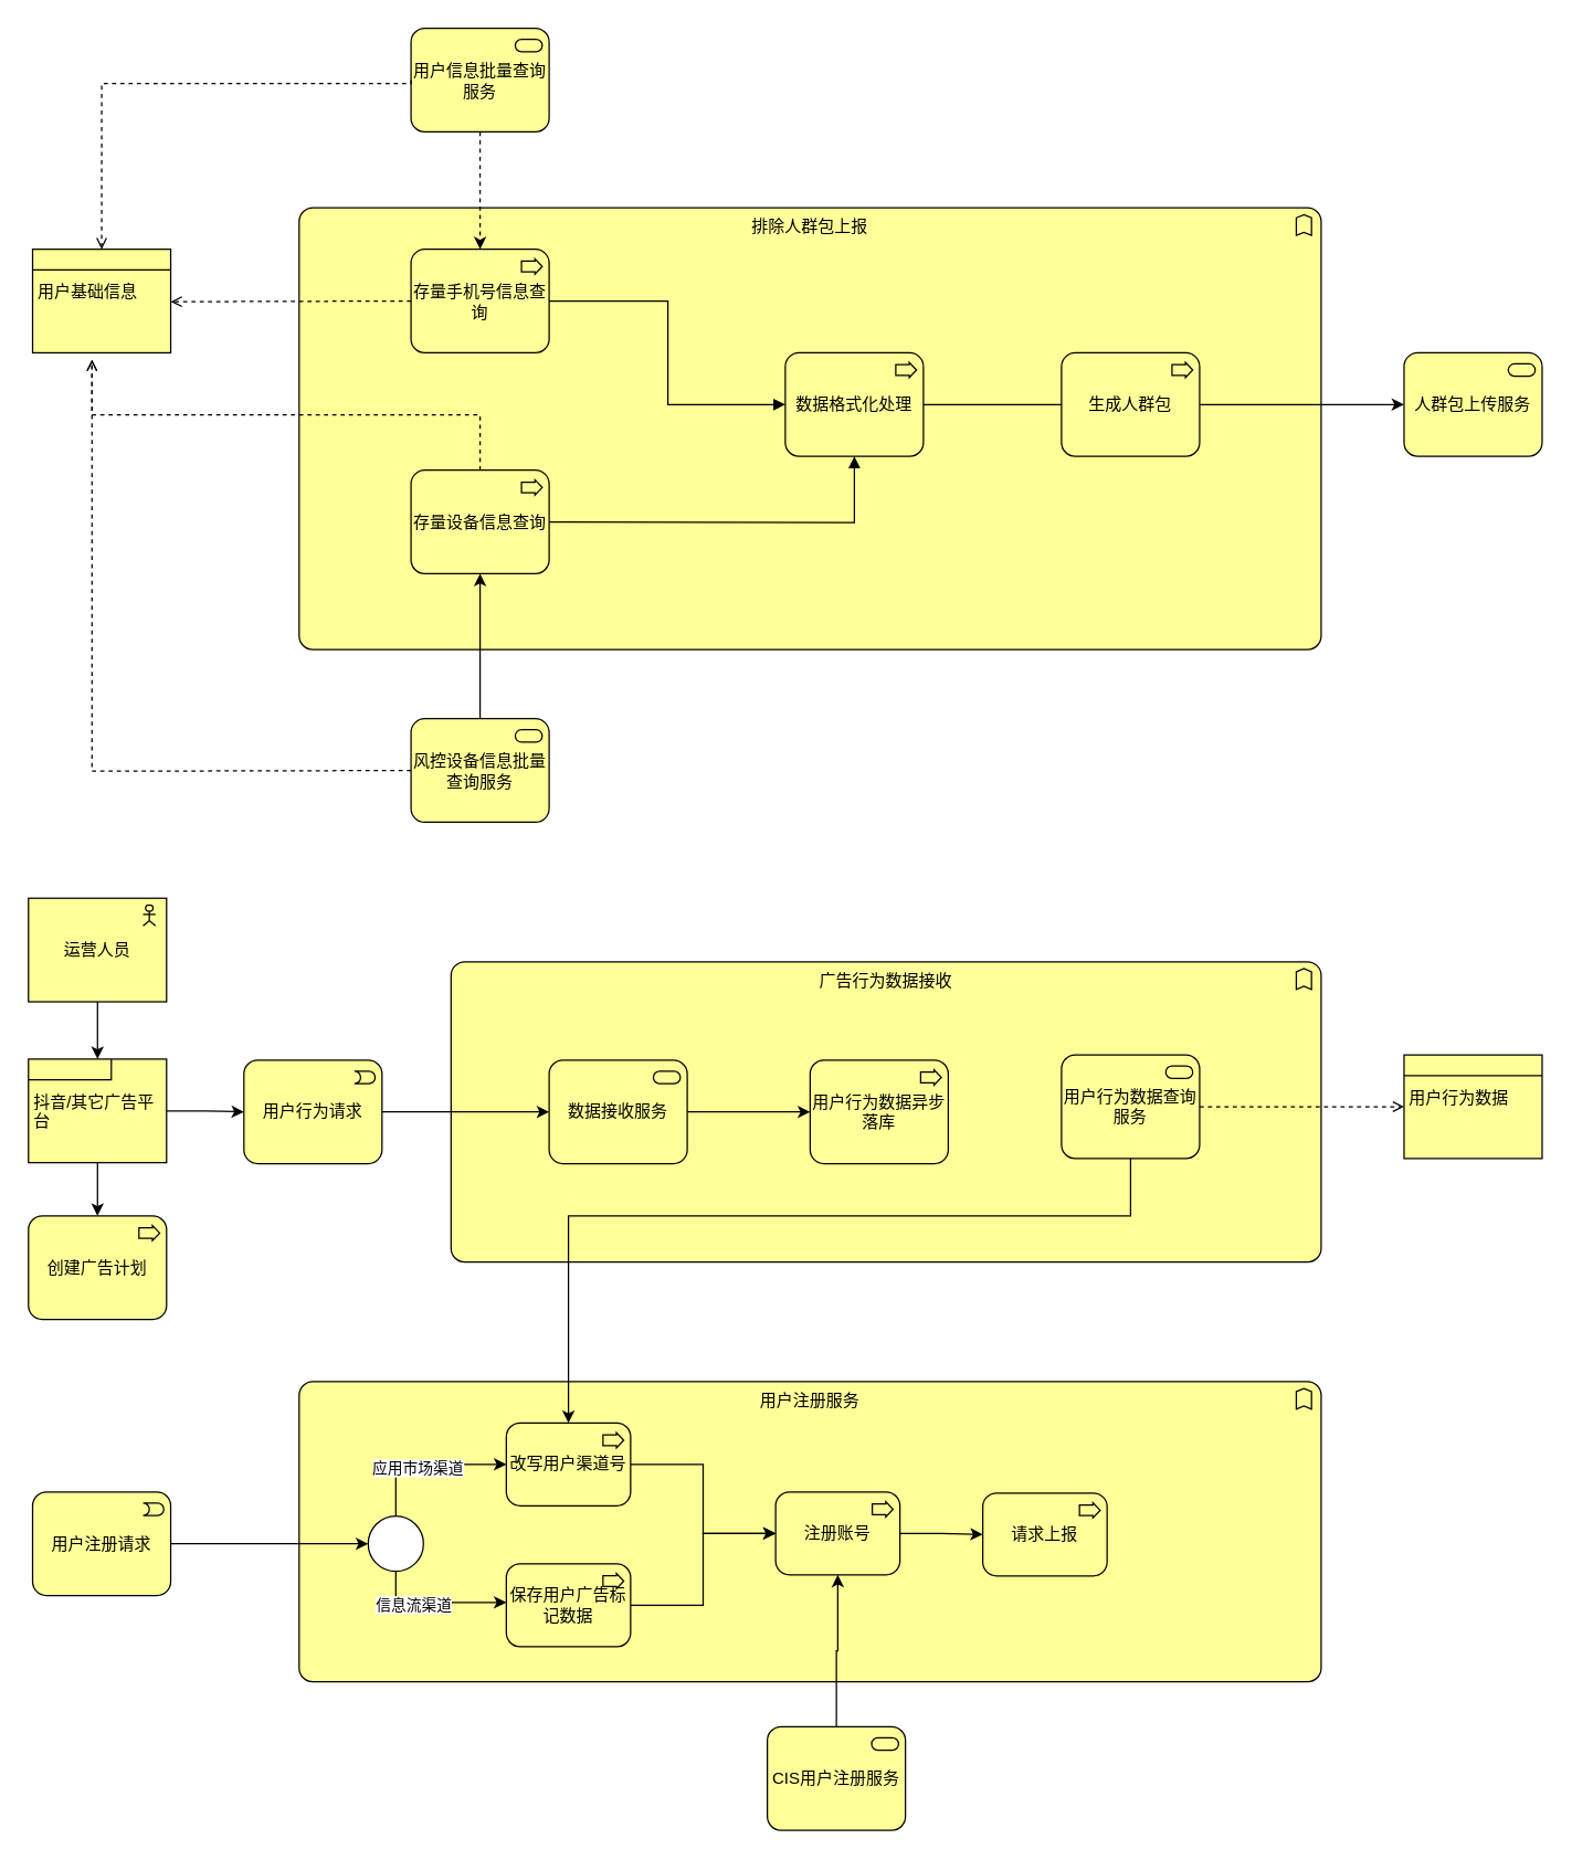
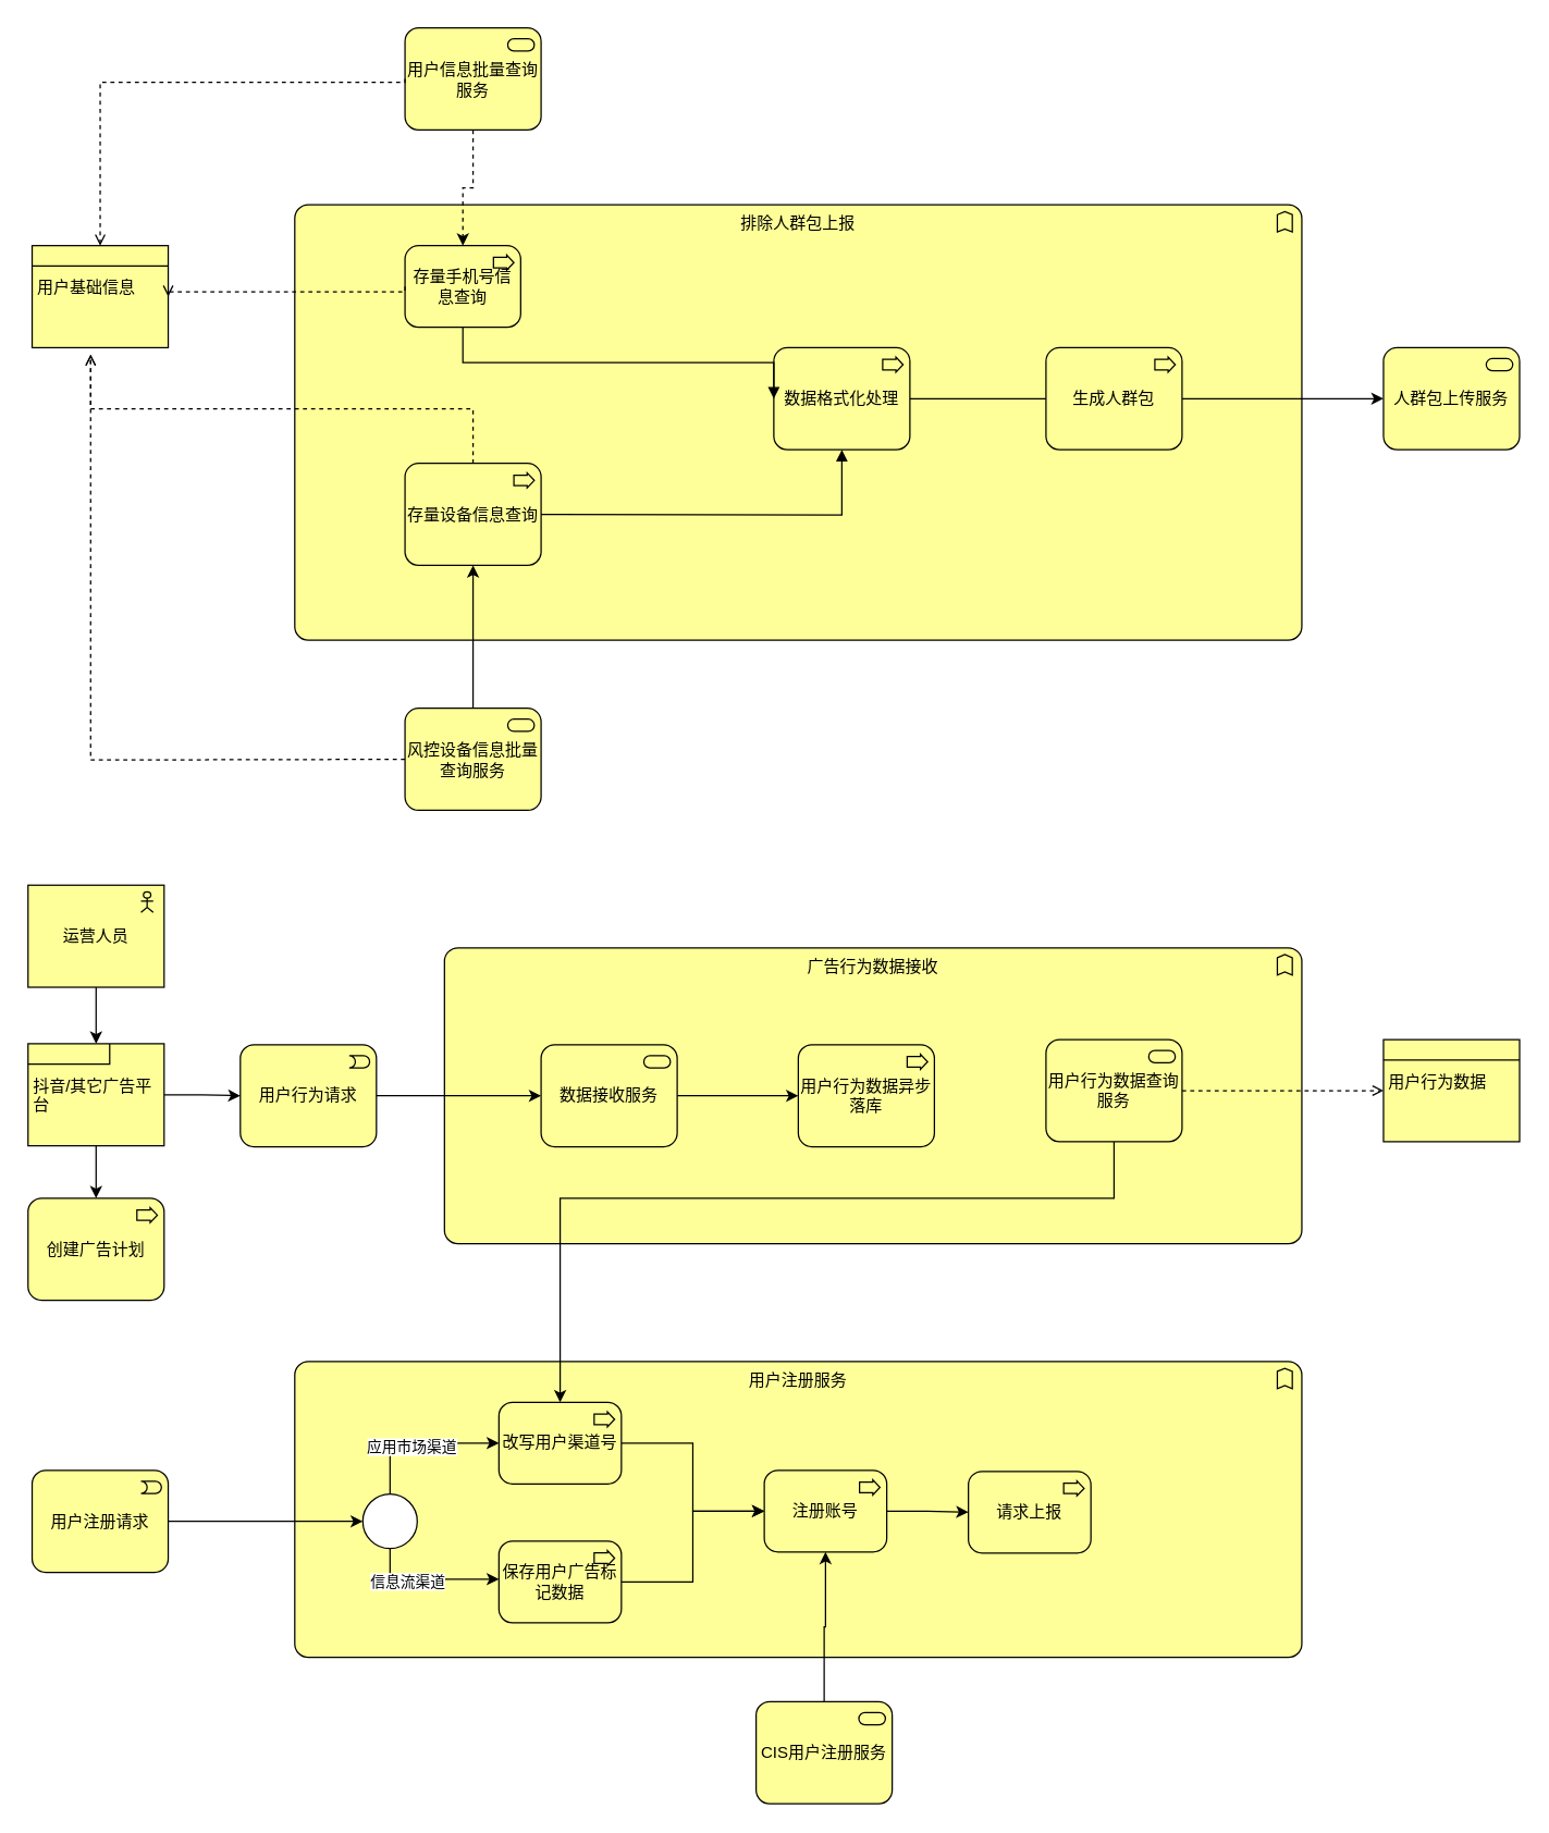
  <mxCell id="0" />
  <mxCell id="1" parent="0" />
  <mxCell id="2" value="&lt;div style=&quot;&quot;&gt;&lt;span style=&quot;background-color: initial;&quot;&gt;排除人群包上报&lt;/span&gt;&lt;/div&gt;" style="html=1;outlineConnect=0;whiteSpace=wrap;fillColor=#ffff99;shape=mxgraph.archimate.business;busType=function;align=center;verticalAlign=top;" vertex="1" parent="1"><mxGeometry x="216" y="150" width="740" height="320" as="geometry" /></mxCell>
- <mxCell id="3" value="存量手机号信息查询" style="html=1;outlineConnect=0;whiteSpace=wrap;fillColor=#ffff99;shape=mxgraph.archimate.business;busType=process" vertex="1" parent="1"><mxGeometry x="297" y="180" width="100" height="75" as="geometry" /></mxCell>
+ <mxCell id="3" value="存量手机号信息查询" style="html=1;outlineConnect=0;whiteSpace=wrap;fillColor=#ffff99;shape=mxgraph.archimate.business;busType=process" vertex="1" parent="1"><mxGeometry x="297" y="180" width="85" height="60" as="geometry" /></mxCell>
  <mxCell id="4" style="edgeStyle=orthogonalEdgeStyle;rounded=0;orthogonalLoop=1;jettySize=auto;html=1;dashed=1;" edge="1" parent="1" source="5" target="3"><mxGeometry relative="1" as="geometry" /></mxCell>
  <mxCell id="5" value="用户信息批量查询服务" style="html=1;outlineConnect=0;whiteSpace=wrap;fillColor=#ffff99;shape=mxgraph.archimate.business;busType=service" vertex="1" parent="1"><mxGeometry x="297" y="20" width="100" height="75" as="geometry" /></mxCell>
  <mxCell id="6" value="&lt;table cellpadding=&quot;0&quot; cellspacing=&quot;0&quot; style=&quot;font-size:1em;width:100%;height:100%;&quot;&gt;&lt;tbody&gt;&lt;tr style=&quot;height:20px;&quot;&gt;&lt;td align=&quot;center&quot;&gt;&lt;/td&gt;&lt;/tr&gt;&lt;tr&gt;&lt;td align=&quot;left&quot; valign=&quot;top&quot; style=&quot;padding:4px;&quot;&gt;用户基础信息&lt;/td&gt;&lt;/tr&gt;&lt;/tbody&gt;&lt;/table&gt;" style="html=1;outlineConnect=0;whiteSpace=wrap;fillColor=#ffff99;shape=mxgraph.archimate.businessObject;overflow=fill" vertex="1" parent="1"><mxGeometry x="23" y="180" width="100" height="75" as="geometry" /></mxCell>
  <mxCell id="7" value="" style="edgeStyle=elbowEdgeStyle;html=1;endArrow=open;elbow=vertical;endFill=1;dashed=1;rounded=0;exitX=0;exitY=0.5;exitDx=0;exitDy=0;exitPerimeter=0;" edge="1" parent="1" source="5" target="6"><mxGeometry width="100" height="75" relative="1" as="geometry"><mxPoint x="346" y="100" as="sourcePoint" /><mxPoint x="766" y="410" as="targetPoint" /><Array as="points"><mxPoint x="206" y="60" /></Array></mxGeometry></mxCell>
  <mxCell id="8" value="" style="edgeStyle=elbowEdgeStyle;html=1;endArrow=open;elbow=vertical;endFill=1;dashed=1;rounded=0;exitX=0;exitY=0.5;exitDx=0;exitDy=0;exitPerimeter=0;entryX=1;entryY=0.5;entryDx=0;entryDy=0;entryPerimeter=0;" edge="1" parent="1" source="3" target="6"><mxGeometry width="100" height="75" relative="1" as="geometry"><mxPoint x="136" y="370" as="sourcePoint" /><mxPoint x="-64" y="492" as="targetPoint" /></mxGeometry></mxCell>
  <mxCell id="9" value="存量设备信息查询" style="html=1;outlineConnect=0;whiteSpace=wrap;fillColor=#ffff99;shape=mxgraph.archimate.business;busType=process" vertex="1" parent="1"><mxGeometry x="297" y="340" width="100" height="75" as="geometry" /></mxCell>
  <mxCell id="10" value="" style="edgeStyle=elbowEdgeStyle;html=1;endArrow=open;elbow=vertical;endFill=1;dashed=1;rounded=0;exitX=0.5;exitY=0;exitDx=0;exitDy=0;exitPerimeter=0;" edge="1" parent="1" source="9"><mxGeometry width="100" height="75" relative="1" as="geometry"><mxPoint x="236" y="350" as="sourcePoint" /><mxPoint x="66" y="260" as="targetPoint" /></mxGeometry></mxCell>
  <mxCell id="11" style="edgeStyle=orthogonalEdgeStyle;rounded=0;orthogonalLoop=1;jettySize=auto;html=1;entryX=0.5;entryY=1;entryDx=0;entryDy=0;entryPerimeter=0;" edge="1" parent="1" source="12" target="9"><mxGeometry relative="1" as="geometry" /></mxCell>
  <mxCell id="12" value="风控设备信息批量查询服务" style="html=1;outlineConnect=0;whiteSpace=wrap;fillColor=#ffff99;shape=mxgraph.archimate.business;busType=service" vertex="1" parent="1"><mxGeometry x="297" y="520" width="100" height="75" as="geometry" /></mxCell>
  <mxCell id="13" style="edgeStyle=orthogonalEdgeStyle;rounded=0;orthogonalLoop=1;jettySize=auto;html=1;entryX=0;entryY=0.5;entryDx=0;entryDy=0;entryPerimeter=0;endArrow=none;" edge="1" parent="1" source="14" target="18"><mxGeometry relative="1" as="geometry" /></mxCell>
  <mxCell id="14" value="数据格式化处理" style="html=1;outlineConnect=0;whiteSpace=wrap;fillColor=#ffff99;shape=mxgraph.archimate.business;busType=process" vertex="1" parent="1"><mxGeometry x="568" y="255" width="100" height="75" as="geometry" /></mxCell>
  <mxCell id="15" value="" style="endArrow=block;html=1;endFill=1;startArrow=none;startFill=0;edgeStyle=elbowEdgeStyle;elbow=vertical;dashed=0;rounded=0;entryX=0;entryY=0.5;entryDx=0;entryDy=0;entryPerimeter=0;" edge="1" parent="1" source="3" target="14"><mxGeometry width="100" height="75" relative="1" as="geometry"><mxPoint x="106" y="545" as="sourcePoint" /><mxPoint x="206" y="470" as="targetPoint" /></mxGeometry></mxCell>
  <mxCell id="16" value="" style="edgeStyle=elbowEdgeStyle;html=1;endArrow=block;dashed=0;elbow=vertical;endFill=1;rounded=0;exitX=1;exitY=0.5;exitDx=0;exitDy=0;exitPerimeter=0;" edge="1" parent="1" source="9" target="14"><mxGeometry width="160" relative="1" as="geometry"><mxPoint x="456" y="570" as="sourcePoint" /><mxPoint x="616" y="570" as="targetPoint" /><Array as="points"><mxPoint x="466" y="378" /></Array></mxGeometry></mxCell>
  <mxCell id="17" style="edgeStyle=orthogonalEdgeStyle;rounded=0;orthogonalLoop=1;jettySize=auto;html=1;entryX=0;entryY=0.5;entryDx=0;entryDy=0;entryPerimeter=0;" edge="1" parent="1" source="18" target="20"><mxGeometry relative="1" as="geometry" /></mxCell>
  <mxCell id="18" value="生成人群包" style="html=1;outlineConnect=0;whiteSpace=wrap;fillColor=#ffff99;shape=mxgraph.archimate.business;busType=process" vertex="1" parent="1"><mxGeometry x="768" y="255" width="100" height="75" as="geometry" /></mxCell>
  <mxCell id="19" value="" style="edgeStyle=elbowEdgeStyle;html=1;endArrow=open;elbow=vertical;endFill=1;dashed=1;rounded=0;exitX=0;exitY=0.5;exitDx=0;exitDy=0;exitPerimeter=0;" edge="1" parent="1" source="12"><mxGeometry width="100" height="75" relative="1" as="geometry"><mxPoint x="196" y="510" as="sourcePoint" /><mxPoint x="66" y="260" as="targetPoint" /><Array as="points"><mxPoint x="156" y="558" /></Array></mxGeometry></mxCell>
  <mxCell id="20" value="人群包上传服务" style="html=1;outlineConnect=0;whiteSpace=wrap;fillColor=#ffff99;shape=mxgraph.archimate.business;busType=service" vertex="1" parent="1"><mxGeometry x="1016" y="255" width="100" height="75" as="geometry" /></mxCell>
  <mxCell id="21" style="edgeStyle=orthogonalEdgeStyle;rounded=0;orthogonalLoop=1;jettySize=auto;html=1;" edge="1" parent="1" source="22" target="36"><mxGeometry relative="1" as="geometry" /></mxCell>
  <mxCell id="22" value="运营人员" style="html=1;outlineConnect=0;whiteSpace=wrap;fillColor=#ffff99;shape=mxgraph.archimate.application;appType=actor" vertex="1" parent="1"><mxGeometry x="20" y="650" width="100" height="75" as="geometry" /></mxCell>
  <mxCell id="23" value="创建广告计划" style="html=1;outlineConnect=0;whiteSpace=wrap;fillColor=#ffff99;shape=mxgraph.archimate.business;busType=process" vertex="1" parent="1"><mxGeometry x="20" y="880" width="100" height="75" as="geometry" /></mxCell>
  <mxCell id="24" value="广告行为数据接收" style="html=1;outlineConnect=0;whiteSpace=wrap;fillColor=#ffff99;shape=mxgraph.archimate.business;busType=function;verticalAlign=top;" vertex="1" parent="1"><mxGeometry x="326" y="696" width="630" height="217.5" as="geometry" /></mxCell>
  <mxCell id="25" style="edgeStyle=orthogonalEdgeStyle;rounded=0;orthogonalLoop=1;jettySize=auto;html=1;entryX=0;entryY=0.5;entryDx=0;entryDy=0;entryPerimeter=0;" edge="1" parent="1" source="26" target="28"><mxGeometry relative="1" as="geometry" /></mxCell>
  <mxCell id="26" value="用户行为请求" style="html=1;outlineConnect=0;whiteSpace=wrap;fillColor=#ffff99;shape=mxgraph.archimate.business;busType=event" vertex="1" parent="1"><mxGeometry x="176" y="767.25" width="100" height="75" as="geometry" /></mxCell>
  <mxCell id="27" style="edgeStyle=orthogonalEdgeStyle;rounded=0;orthogonalLoop=1;jettySize=auto;html=1;entryX=0;entryY=0.5;entryDx=0;entryDy=0;entryPerimeter=0;" edge="1" parent="1" source="28" target="29"><mxGeometry relative="1" as="geometry" /></mxCell>
  <mxCell id="28" value="数据接收服务" style="html=1;outlineConnect=0;whiteSpace=wrap;fillColor=#ffff99;shape=mxgraph.archimate.business;busType=service" vertex="1" parent="1"><mxGeometry x="397" y="767.25" width="100" height="75" as="geometry" /></mxCell>
  <mxCell id="29" value="用户行为数据异步落库" style="html=1;outlineConnect=0;whiteSpace=wrap;fillColor=#ffff99;shape=mxgraph.archimate.business;busType=process" vertex="1" parent="1"><mxGeometry x="586" y="767.25" width="100" height="75" as="geometry" /></mxCell>
  <mxCell id="30" value="用户行为数据查询服务" style="html=1;outlineConnect=0;whiteSpace=wrap;fillColor=#ffff99;shape=mxgraph.archimate.business;busType=service" vertex="1" parent="1"><mxGeometry x="768" y="763.5" width="100" height="75" as="geometry" /></mxCell>
  <mxCell id="31" value="&lt;table cellpadding=&quot;0&quot; cellspacing=&quot;0&quot; style=&quot;font-size:1em;width:100%;height:100%;&quot;&gt;&lt;tbody&gt;&lt;tr style=&quot;height:20px;&quot;&gt;&lt;td align=&quot;center&quot;&gt;&lt;/td&gt;&lt;/tr&gt;&lt;tr&gt;&lt;td align=&quot;left&quot; valign=&quot;top&quot; style=&quot;padding:4px;&quot;&gt;用户行为数据&lt;/td&gt;&lt;/tr&gt;&lt;/tbody&gt;&lt;/table&gt;" style="html=1;outlineConnect=0;whiteSpace=wrap;fillColor=#ffff99;shape=mxgraph.archimate.businessObject;overflow=fill" vertex="1" parent="1"><mxGeometry x="1016" y="763.5" width="100" height="75" as="geometry" /></mxCell>
  <mxCell id="32" value="用户注册服务" style="html=1;outlineConnect=0;whiteSpace=wrap;fillColor=#ffff99;shape=mxgraph.archimate.business;busType=function;verticalAlign=top;" vertex="1" parent="1"><mxGeometry x="216" y="1000" width="740" height="217.5" as="geometry" /></mxCell>
  <mxCell id="33" style="edgeStyle=orthogonalEdgeStyle;rounded=0;orthogonalLoop=1;jettySize=auto;html=1;entryX=0;entryY=0.5;entryDx=0;entryDy=0;entryPerimeter=0;" edge="1" parent="1" source="36" target="26"><mxGeometry relative="1" as="geometry" /></mxCell>
  <mxCell id="34" style="edgeStyle=orthogonalEdgeStyle;rounded=0;orthogonalLoop=1;jettySize=auto;html=1;entryX=0.5;entryY=0;entryDx=0;entryDy=0;entryPerimeter=0;" edge="1" parent="1" source="30" target="46"><mxGeometry relative="1" as="geometry"><Array as="points"><mxPoint x="818" y="880" /><mxPoint x="411" y="880" /></Array></mxGeometry></mxCell>
  <mxCell id="35" style="edgeStyle=orthogonalEdgeStyle;rounded=0;orthogonalLoop=1;jettySize=auto;html=1;entryX=0.5;entryY=0;entryDx=0;entryDy=0;entryPerimeter=0;" edge="1" parent="1" source="36" target="23"><mxGeometry relative="1" as="geometry" /></mxCell>
  <mxCell id="36" value="&lt;table cellpadding=&quot;0&quot; cellspacing=&quot;0&quot; style=&quot;font-size:1em;width:100%;height:100%;&quot;&gt;&lt;tbody&gt;&lt;tr style=&quot;height:20px;&quot;&gt;&lt;td align=&quot;left&quot;&gt;&lt;/td&gt;&lt;/tr&gt;&lt;tr&gt;&lt;td align=&quot;left&quot; valign=&quot;top&quot; style=&quot;padding:4px;&quot;&gt;抖音/其它广告平台&lt;/td&gt;&lt;/tr&gt;&lt;/tbody&gt;&lt;/table&gt;" style="html=1;outlineConnect=0;whiteSpace=wrap;fillColor=#ffff99;shape=mxgraph.archimate.product;overflow=fill" vertex="1" parent="1"><mxGeometry x="20" y="766.5" width="100" height="75" as="geometry" /></mxCell>
  <mxCell id="37" value="" style="edgeStyle=elbowEdgeStyle;html=1;endArrow=open;elbow=vertical;endFill=1;dashed=1;rounded=0;exitX=1;exitY=0.5;exitDx=0;exitDy=0;exitPerimeter=0;entryX=0;entryY=0.5;entryDx=0;entryDy=0;entryPerimeter=0;" edge="1" parent="1" source="30" target="31"><mxGeometry width="100" height="75" relative="1" as="geometry"><mxPoint x="830" y="576" as="sourcePoint" /><mxPoint x="996" y="806" as="targetPoint" /></mxGeometry></mxCell>
  <mxCell id="38" style="edgeStyle=orthogonalEdgeStyle;rounded=0;orthogonalLoop=1;jettySize=auto;html=1;entryX=0;entryY=0.5;entryDx=0;entryDy=0;" edge="1" parent="1" source="39"><mxGeometry relative="1" as="geometry"><mxPoint x="266" y="1117.5" as="targetPoint" /></mxGeometry></mxCell>
  <mxCell id="39" value="用户注册请求" style="html=1;outlineConnect=0;whiteSpace=wrap;fillColor=#ffff99;shape=mxgraph.archimate.business;busType=event" vertex="1" parent="1"><mxGeometry x="23" y="1080" width="100" height="75" as="geometry" /></mxCell>
  <mxCell id="40" style="edgeStyle=orthogonalEdgeStyle;rounded=0;orthogonalLoop=1;jettySize=auto;html=1;entryX=0;entryY=0.5;entryDx=0;entryDy=0;entryPerimeter=0;" edge="1" parent="1" source="44" target="46"><mxGeometry relative="1" as="geometry"><Array as="points"><mxPoint x="286" y="1060" /></Array></mxGeometry></mxCell>
  <mxCell id="41" value="应用市场渠道" style="edgeLabel;html=1;align=center;verticalAlign=middle;resizable=0;points=[];" vertex="1" connectable="0" parent="40"><mxGeometry x="-0.092" y="-2" relative="1" as="geometry"><mxPoint as="offset" /></mxGeometry></mxCell>
  <mxCell id="42" style="edgeStyle=orthogonalEdgeStyle;rounded=0;orthogonalLoop=1;jettySize=auto;html=1;" edge="1" parent="1" source="44" target="48"><mxGeometry relative="1" as="geometry"><Array as="points"><mxPoint x="286" y="1160" /></Array></mxGeometry></mxCell>
  <mxCell id="43" value="信息流渠道" style="edgeLabel;html=1;align=center;verticalAlign=middle;resizable=0;points=[];" vertex="1" connectable="0" parent="42"><mxGeometry x="-0.317" y="-1" relative="1" as="geometry"><mxPoint as="offset" /></mxGeometry></mxCell>
  <mxCell id="44" value="" style="ellipse;html=1;verticalLabelPosition=bottom;labelBackgroundColor=#ffffff;verticalAlign=top;fillColor=#ffffff" vertex="1" parent="1"><mxGeometry x="266" y="1097.5" width="40" height="40" as="geometry" /></mxCell>
  <mxCell id="45" style="edgeStyle=orthogonalEdgeStyle;rounded=0;orthogonalLoop=1;jettySize=auto;html=1;" edge="1" parent="1" source="46" target="52"><mxGeometry relative="1" as="geometry" /></mxCell>
  <mxCell id="46" value="改写用户渠道号" style="html=1;outlineConnect=0;whiteSpace=wrap;fillColor=#ffff99;shape=mxgraph.archimate.business;busType=process" vertex="1" parent="1"><mxGeometry x="366" y="1030" width="90" height="60" as="geometry" /></mxCell>
  <mxCell id="47" style="edgeStyle=orthogonalEdgeStyle;rounded=0;orthogonalLoop=1;jettySize=auto;html=1;entryX=0;entryY=0.5;entryDx=0;entryDy=0;entryPerimeter=0;" edge="1" parent="1" source="48" target="52"><mxGeometry relative="1" as="geometry" /></mxCell>
  <mxCell id="48" value="保存用户广告标记数据" style="html=1;outlineConnect=0;whiteSpace=wrap;fillColor=#ffff99;shape=mxgraph.archimate.business;busType=process" vertex="1" parent="1"><mxGeometry x="366" y="1132" width="90" height="60" as="geometry" /></mxCell>
  <mxCell id="49" style="edgeStyle=orthogonalEdgeStyle;rounded=0;orthogonalLoop=1;jettySize=auto;html=1;entryX=0.5;entryY=1;entryDx=0;entryDy=0;entryPerimeter=0;" edge="1" parent="1" source="50" target="52"><mxGeometry relative="1" as="geometry" /></mxCell>
  <mxCell id="50" value="CIS用户注册服务" style="html=1;outlineConnect=0;whiteSpace=wrap;fillColor=#ffff99;shape=mxgraph.archimate.business;busType=service" vertex="1" parent="1"><mxGeometry x="555" y="1250" width="100" height="75" as="geometry" /></mxCell>
  <mxCell id="51" style="edgeStyle=orthogonalEdgeStyle;rounded=0;orthogonalLoop=1;jettySize=auto;html=1;" edge="1" parent="1" source="52" target="53"><mxGeometry relative="1" as="geometry" /></mxCell>
  <mxCell id="52" value="注册账号" style="html=1;outlineConnect=0;whiteSpace=wrap;fillColor=#ffff99;shape=mxgraph.archimate.business;busType=process" vertex="1" parent="1"><mxGeometry x="561" y="1080" width="90" height="60" as="geometry" /></mxCell>
  <mxCell id="53" value="请求上报" style="html=1;outlineConnect=0;whiteSpace=wrap;fillColor=#ffff99;shape=mxgraph.archimate.business;busType=process" vertex="1" parent="1"><mxGeometry x="711" y="1080.75" width="90" height="60" as="geometry" /></mxCell>
